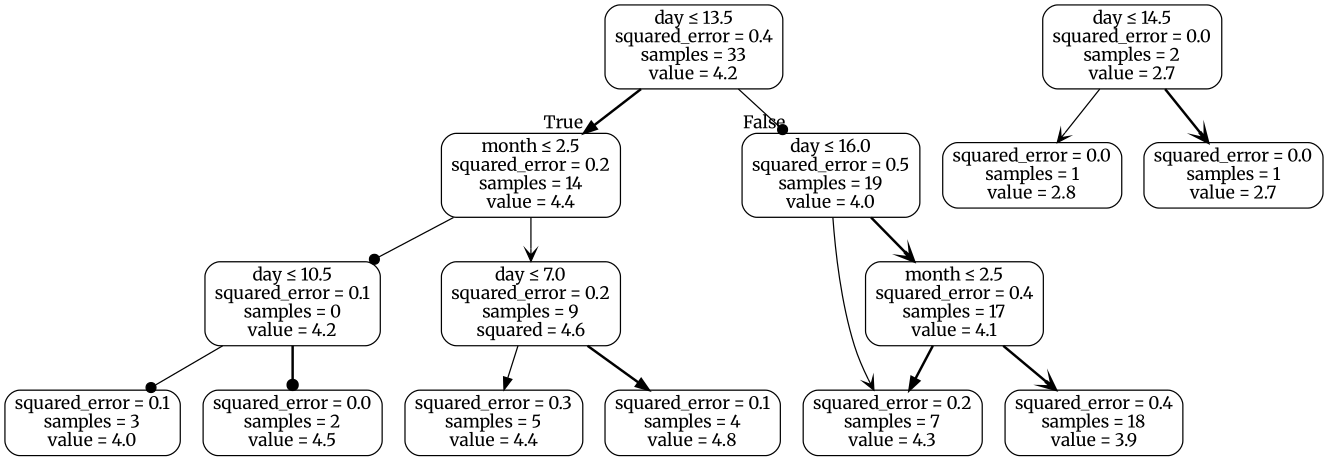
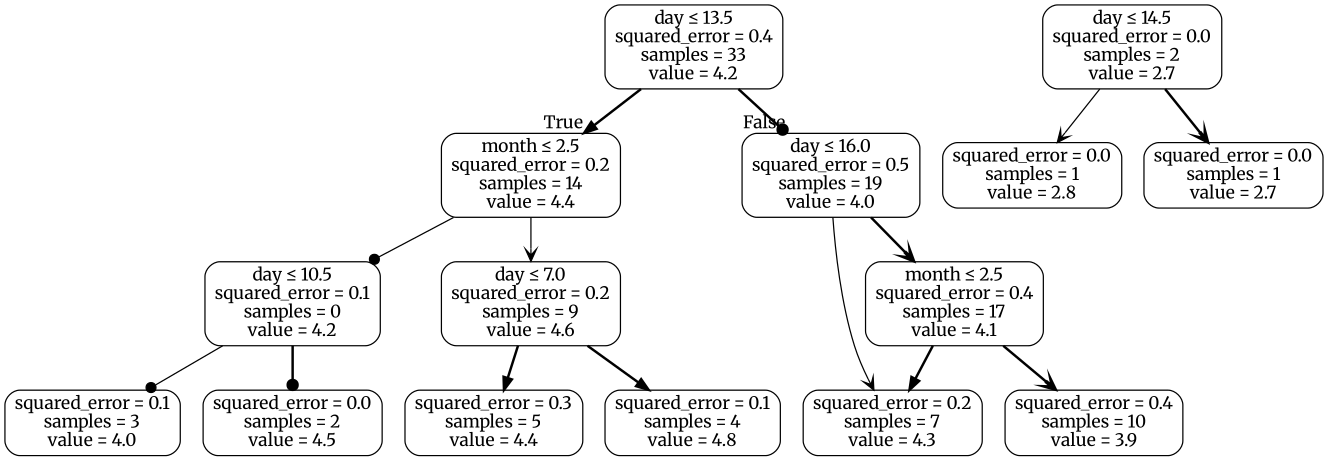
  digraph {
    fontname=Merriweather
    node [color=black fontname=Merriweather shape=box style=rounded]
    edge [arrowhead=vee fontname=Merriweather style=bold]
    n1 [label=<day &le; 13.5<br/>squared_error = 0.4<br/>samples = 33<br/>value = 4.2>]
    n2 [label=<month &le; 2.5<br/>squared_error = 0.2<br/>samples = 14<br/>value = 4.4>]
    n3 [label=<day &le; 16.0<br/>squared_error = 0.5<br/>samples = 19<br/>value = 4.0>]
    n4 [label=<day &le; 10.5<br/>squared_error = 0.1<br/>samples = 0<br/>value = 4.2>]
-   n5 [label=<day &le; 7.0<br/>squared_error = 0.2<br/>samples = 9<br/>squared = 4.6>]
+   n5 [label=<day &le; 7.0<br/>squared_error = 0.2<br/>samples = 9<br/>value = 4.6>]
    n6 [label=<month &le; 2.5<br/>squared_error = 0.4<br/>samples = 17<br/>value = 4.1>]
    n7 [label=<squared_error = 0.2<br/>samples = 7<br/>value = 4.3>]
    n8 [label=<squared_error = 0.1<br/>samples = 3<br/>value = 4.0>]
    n9 [label=<squared_error = 0.0<br/>samples = 2<br/>value = 4.5>]
    n10 [label=<squared_error = 0.3<br/>samples = 5<br/>value = 4.4>]
    n11 [label=<squared_error = 0.1<br/>samples = 4<br/>value = 4.8>]
    n12 [label=<day &le; 14.5<br/>squared_error = 0.0<br/>samples = 2<br/>value = 2.7>]
    n13 [label=<squared_error = 0.0<br/>samples = 1<br/>value = 2.8>]
    n14 [label=<squared_error = 0.0<br/>samples = 1<br/>value = 2.7>]
-   n15 [label=<squared_error = 0.4<br/>samples = 18<br/>value = 3.9>]
+   n15 [label=<squared_error = 0.4<br/>samples = 10<br/>value = 3.9>]
    n1 -> n2 [arrowhead=normal headlabel=True labelangle=45 labeldistance=2.5]
-   n1 -> n3 [arrowhead=dot headlabel=False labelangle=-45 labeldistance=2.5 style=solid]
+   n1 -> n3 [arrowhead=dot headlabel=False labelangle=-45 labeldistance=2.5]
    n2 -> n4 [arrowhead=dot style=solid]
    n2 -> n5 [style=solid]
    n3 -> n6
    n3 -> n7 [style=solid]
    n4 -> n8 [arrowhead=dot style=solid]
    n4 -> n9 [arrowhead=dot]
-   n5 -> n10 [arrowhead=normal style=solid]
+   n5 -> n10 [arrowhead=normal]
    n5 -> n11 [arrowhead=normal]
    n6 -> n7 [arrowhead=normal]
    n6 -> n15
    n12 -> n13 [style=solid]
    n12 -> n14
  }
